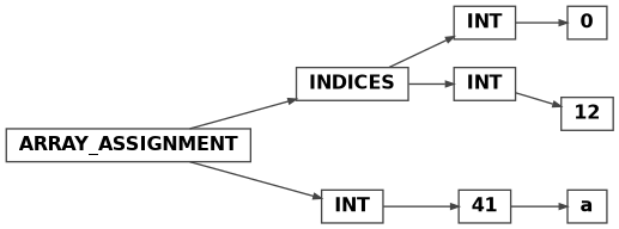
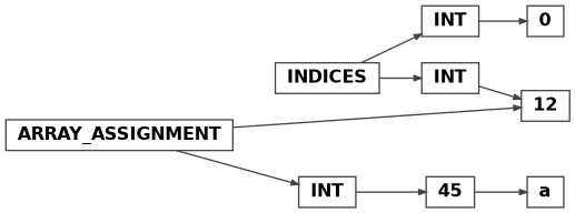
  digraph {
    bgcolor=white
    ordering=out
    rankdir=LR
    ranksep=.4
    node [color="#444444" fillcolor=white fixedsize=false fontcolor=black fontname="Helvetica-bold" fontsize=12 shape=box style="filled, solid"]
    edge [arrowsize=.5 color="#444444"]
    n1 [height=.25 label=ARRAY_ASSIGNMENT width=.25]
    n2 [height=.25 label=INDICES width=.25]
    n3 [height=.25 label=INT width=.25]
    n4 [height=.25 label=a width=.25]
    n5 [height=.25 label=INT width=.25]
    n6 [height=.25 label=INT width=.25]
-   n7 [height=.25 label=41 width=.25]
+   n7 [height=.25 label=45 width=.25]
    n8 [height=.25 label=0 width=.25]
    n9 [height=.25 label=12 width=.25]
-   n1 -> n2
+   n1 -> n9
    n1 -> n3
    n2 -> n5
    n2 -> n6
    n3 -> n7
    n5 -> n8
    n6 -> n9
    n7 -> n4
  }
